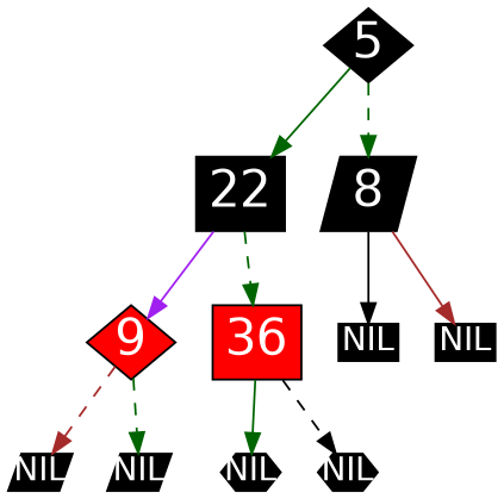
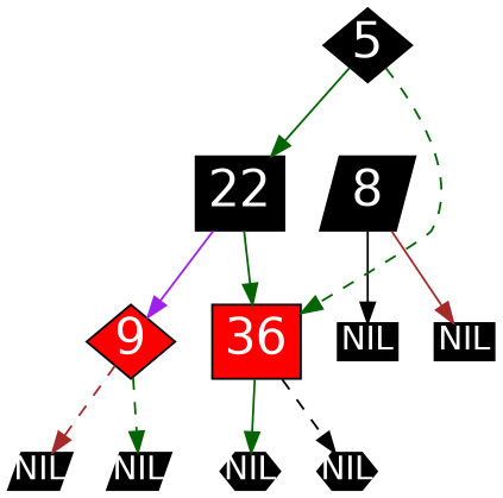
  digraph {
    ordering=out
    node [color=black fixedsize=true fontcolor=white fontname=Helvetica fontsize=16 fontweight=bold shape=box style=filled]
    edge [color=darkgreen style=solid]
    9 [fillcolor=red fontsize=24 shape=diamond width=.6]
    n2 [height=.25 label=NIL shape=parallelogram width=.4]
    n3 [height=.25 label=NIL shape=parallelogram width=.4]
    36 [fillcolor=red fontsize=24 width=.6]
    n5 [height=.25 label=NIL shape=hexagon width=.4]
    n6 [height=.25 label=NIL shape=hexagon width=.4]
    n7 [height=.25 label=NIL width=.4]
    n8 [height=.25 label=NIL width=.4]
    22 [fontsize=24 width=.6]
    n10 [fontsize=24 label=8 shape=parallelogram width=.6]
    5 [fontsize=24 shape=diamond width=.6]
    9 -> n2 [color=brown style=dashed]
    9 -> n3 [style=dashed]
    36 -> n5
    36 -> n6 [color=black style=dashed]
    22 -> 9 [color=purple]
-   22 -> 36 [style=dashed]
+   22 -> 36
    n10 -> n7 [color=black]
    n10 -> n8 [color=brown]
    5 -> 22
-   5 -> n10 [style=dashed]
+   5 -> 36 [style=dashed]
  }
